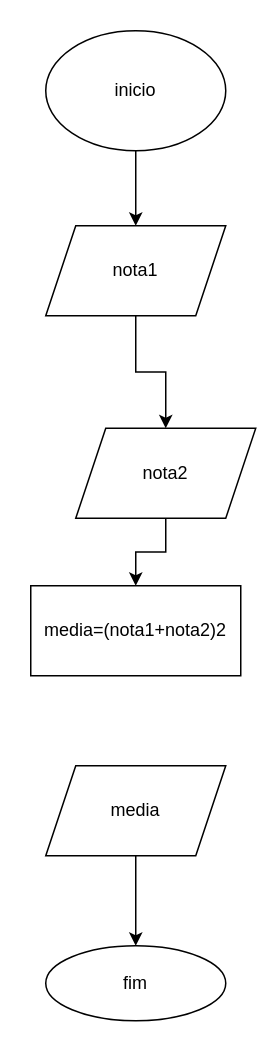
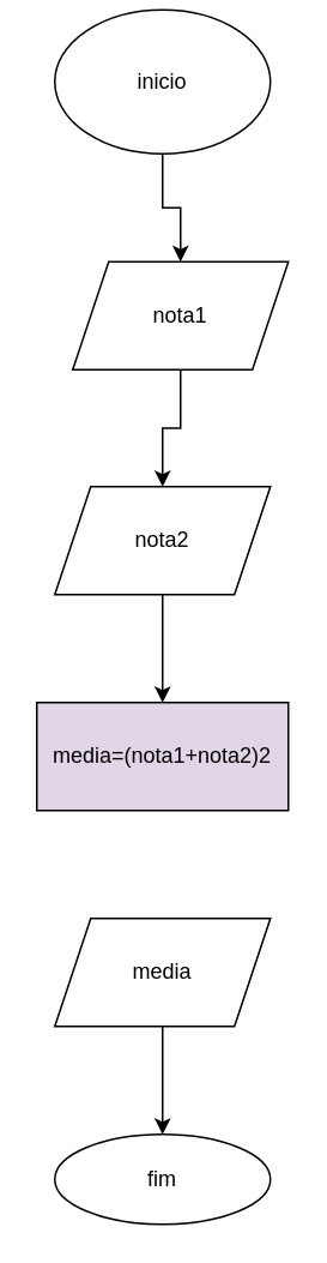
  <mxCell id="0" />
  <mxCell id="1" parent="0" />
  <mxCell id="2" style="edgeStyle=orthogonalEdgeStyle;rounded=0;orthogonalLoop=1;jettySize=auto;html=1;entryX=0.5;entryY=0;entryDx=0;entryDy=0;" parent="1" source="3" target="5" edge="1"><mxGeometry relative="1" as="geometry" /></mxCell>
- <mxCell id="3" value="inicio" style="ellipse;whiteSpace=wrap;html=1;" parent="1" vertex="1"><mxGeometry x="30" y="20" width="120" height="80" as="geometry" /></mxCell>
+ <mxCell id="3" value="inicio" style="ellipse;whiteSpace=wrap;html=1;" parent="1" vertex="1"><mxGeometry x="30" y="5" width="120" height="80" as="geometry" /></mxCell>
  <mxCell id="4" style="edgeStyle=orthogonalEdgeStyle;rounded=0;orthogonalLoop=1;jettySize=auto;html=1;entryX=0.5;entryY=0;entryDx=0;entryDy=0;" parent="1" source="5" target="7" edge="1"><mxGeometry relative="1" as="geometry" /></mxCell>
- <mxCell id="5" value="nota1" style="shape=parallelogram;perimeter=parallelogramPerimeter;whiteSpace=wrap;html=1;fixedSize=1;" parent="1" vertex="1"><mxGeometry x="30" y="150" width="120" height="60" as="geometry" /></mxCell>
+ <mxCell id="5" value="nota1" style="shape=parallelogram;perimeter=parallelogramPerimeter;whiteSpace=wrap;html=1;fixedSize=1;" parent="1" vertex="1"><mxGeometry x="40" y="145" width="120" height="60" as="geometry" /></mxCell>
  <mxCell id="6" style="edgeStyle=orthogonalEdgeStyle;rounded=0;orthogonalLoop=1;jettySize=auto;html=1;entryX=0.5;entryY=0;entryDx=0;entryDy=0;" parent="1" source="7" target="8" edge="1"><mxGeometry relative="1" as="geometry" /></mxCell>
- <mxCell id="7" value="nota2" style="shape=parallelogram;perimeter=parallelogramPerimeter;whiteSpace=wrap;html=1;fixedSize=1;" parent="1" vertex="1"><mxGeometry x="50" y="285" width="120" height="60" as="geometry" /></mxCell>
- <mxCell id="8" value="media=(nota1+nota2)2" style="rounded=0;whiteSpace=wrap;html=1;rotation=0;" parent="1" vertex="1"><mxGeometry x="20" y="390" width="140" height="60" as="geometry" /></mxCell>
+ <mxCell id="7" value="nota2" style="shape=parallelogram;perimeter=parallelogramPerimeter;whiteSpace=wrap;html=1;fixedSize=1;" parent="1" vertex="1"><mxGeometry x="30" y="270" width="120" height="60" as="geometry" /></mxCell>
+ <mxCell id="8" value="media=(nota1+nota2)2" style="rounded=0;whiteSpace=wrap;html=1;rotation=0;fillColor=#e1d5e7;" parent="1" vertex="1"><mxGeometry x="20" y="390" width="140" height="60" as="geometry" /></mxCell>
  <mxCell id="9" style="edgeStyle=orthogonalEdgeStyle;rounded=0;orthogonalLoop=1;jettySize=auto;html=1;entryX=0.5;entryY=0;entryDx=0;entryDy=0;" parent="1" source="10" target="11" edge="1"><mxGeometry relative="1" as="geometry" /></mxCell>
  <mxCell id="10" value="media" style="shape=parallelogram;perimeter=parallelogramPerimeter;whiteSpace=wrap;html=1;fixedSize=1;" parent="1" vertex="1"><mxGeometry x="30" y="510" width="120" height="60" as="geometry" /></mxCell>
  <mxCell id="11" value="fim" style="ellipse;whiteSpace=wrap;html=1;" parent="1" vertex="1"><mxGeometry x="30" y="630" width="120" height="50" as="geometry" /></mxCell>
